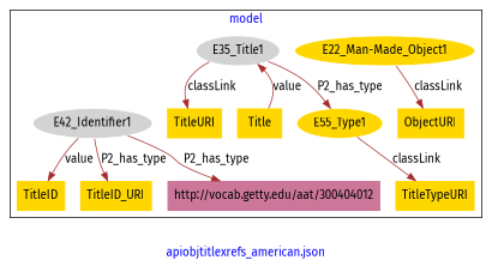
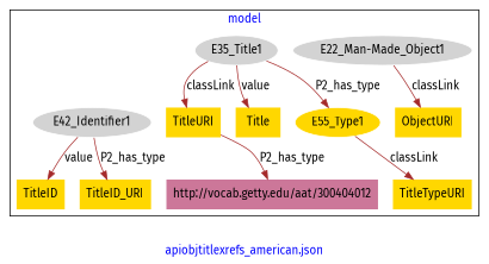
  digraph {
    fontcolor=blue
    fontname="Fira Sans"
    label="apiobjtitlexrefs_american.json"
    remincross=true
    node [fillcolor=gold fontname="Fira Sans" style=filled shape=plaintext]
    edge [color=brown fontcolor=black fontname="Fira Sans"]
-   n1 [color=white label="E22_Man-Made_Object1" shape=""]
+   n1 [color=white fillcolor=lightgray label="E22_Man-Made_Object1" shape=""]
    n2 [label=ObjectURI]
    n3 [color=white fillcolor=lightgray label=E35_Title1 shape=""]
    n4 [label=TitleURI]
    n5 [color=white fillcolor=lightgray label=E42_Identifier1 shape=""]
    n6 [color=white label=E55_Type1 shape=""]
    n7 [label=Title]
    n8 [label=TitleID_URI]
    n9 [fillcolor="#CC7799" label="http://vocab.getty.edu/aat/300404012"]
    n10 [label=TitleID]
    n11 [label=TitleTypeURI]
    subgraph cluster_1 {
      label=model
      n1
      n2
      n3
      n4
      n5
      n6
      n7
      n8
      n9
      n10
      n11
    }
    n1 -> n2 [label=classLink]
    n3 -> n4 [label=classLink]
    n3 -> n6 [label=P2_has_type]
-   n7 -> n3 [label=value]
+   n3 -> n7 [label=value]
    n5 -> n8 [label=P2_has_type]
-   n5 -> n9 [label=P2_has_type]
+   n4 -> n9 [label=P2_has_type]
    n5 -> n10 [label=value]
    n6 -> n11 [label=classLink]
  }
